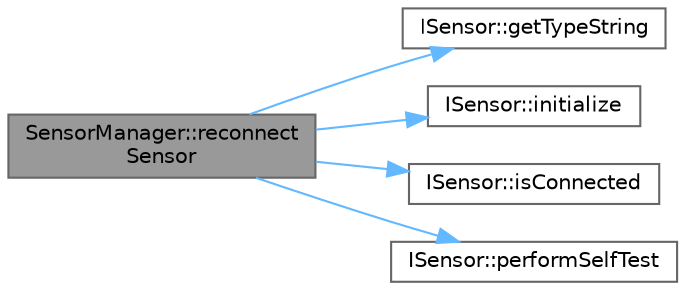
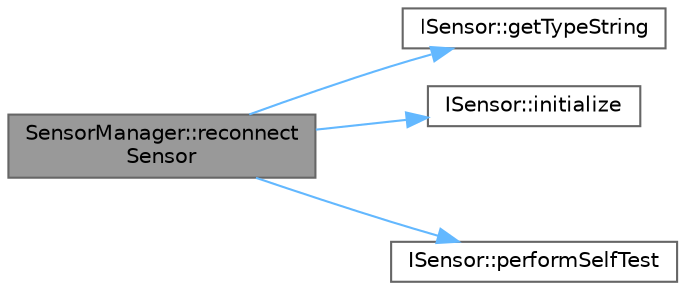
  digraph {
    rankdir=LR
    node [color=grey40 fillcolor=white fontname=Helvetica fontsize=10 shape=box style=filled]
    edge [color=steelblue1 fontname=Helvetica fontsize=10 labelfontname=Helvetica labelfontsize=10 style=solid]
    n1 [color=gray40 fillcolor=grey60 fontcolor=black height=0.2 label="SensorManager::reconnect\lSensor" width=0.4]
    n2 [height=0.2 label="ISensor::getTypeString" width=0.4]
    n3 [height=0.2 label="ISensor::initialize" width=0.4]
-   n4 [height=0.2 label="ISensor::isConnected" width=0.4]
    n5 [height=0.2 label="ISensor::performSelfTest" width=0.4]
    n1 -> n2
    n1 -> n3
-   n1 -> n4
    n1 -> n5
  }
